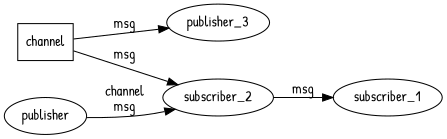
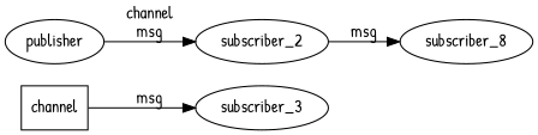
  digraph {
    fontname="Patrick Hand"
    rankdir=LR
    node [fontname="Patrick Hand"]
    edge [fontname="Patrick Hand"]
    channel [shape=box]
    subscriber_2
-   subscriber_3 [label=publisher_3]
-   subscriber_1
+   subscriber_3
+   subscriber_1 [label=subscriber_8]
    publisher
-   channel -> subscriber_2 [label=msg]
    channel -> subscriber_3 [label=msg]
    subscriber_2 -> subscriber_1 [label=msg]
    publisher -> subscriber_2 [label="channel\nmsg"]
  }
